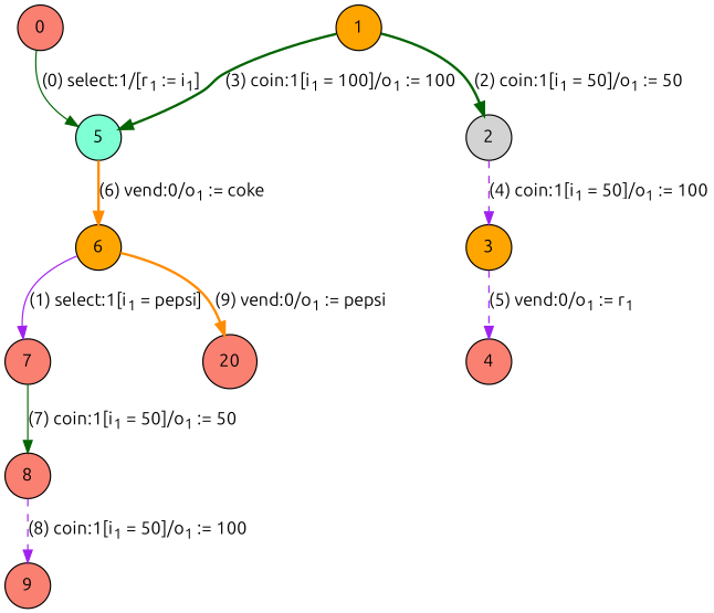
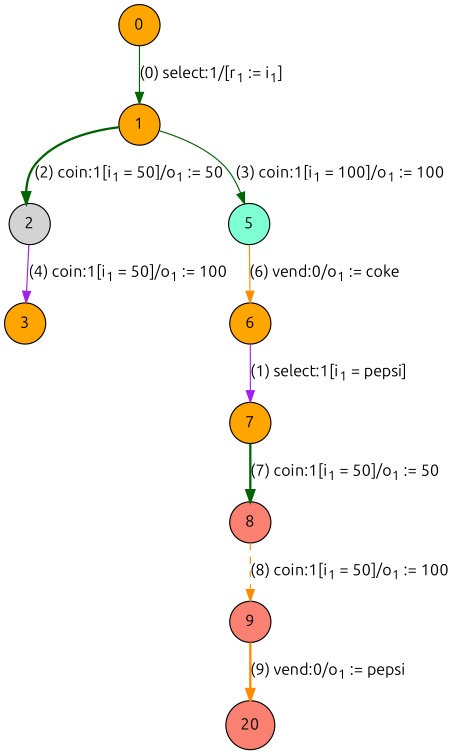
  digraph {
    fontname=Ubuntu
    rankdir=TB
    node [color=black fillcolor=salmon fontname=Ubuntu shape=circle style=filled]
    edge [color=darkgreen fontname=Ubuntu style=solid]
-   0
+   0 [fillcolor=orange]
    1 [fillcolor=orange]
    2 [fillcolor=lightgrey]
    5 [fillcolor=aquamarine]
-   7
+   7 [fillcolor=orange]
    8
    3 [fillcolor=orange]
    6 [fillcolor=orange]
    9
-   4
    n11 [label=20]
-   0 -> 5 [label=<(0) select:1/&#91;r<sub>1</sub> := i<sub>1</sub>&#93;>]
+   0 -> 1 [label=<(0) select:1/&#91;r<sub>1</sub> := i<sub>1</sub>&#93;>]
    1 -> 2 [label=<(2) coin:1&#91;i<sub>1</sub> = 50&#93;/o<sub>1</sub> := 50> style=bold]
-   1 -> 5 [label=<(3) coin:1&#91;i<sub>1</sub> = 100&#93;/o<sub>1</sub> := 100> style=bold]
-   2 -> 3 [color=purple label=<(4) coin:1&#91;i<sub>1</sub> = 50&#93;/o<sub>1</sub> := 100> style=dashed]
-   5 -> 6 [color=darkorange label=<(6) vend:0/o<sub>1</sub> := coke> style=bold]
-   7 -> 8 [label=<(7) coin:1&#91;i<sub>1</sub> = 50&#93;/o<sub>1</sub> := 50>]
-   8 -> 9 [color=purple label=<(8) coin:1&#91;i<sub>1</sub> = 50&#93;/o<sub>1</sub> := 100> style=dashed]
-   3 -> 4 [color=purple label=<(5) vend:0/o<sub>1</sub> := r<sub>1</sub>> style=dashed]
+   1 -> 5 [label=<(3) coin:1&#91;i<sub>1</sub> = 100&#93;/o<sub>1</sub> := 100>]
+   2 -> 3 [color=purple label=<(4) coin:1&#91;i<sub>1</sub> = 50&#93;/o<sub>1</sub> := 100>]
+   5 -> 6 [color=darkorange label=<(6) vend:0/o<sub>1</sub> := coke>]
+   7 -> 8 [label=<(7) coin:1&#91;i<sub>1</sub> = 50&#93;/o<sub>1</sub> := 50> style=bold]
+   8 -> 9 [color=darkorange label=<(8) coin:1&#91;i<sub>1</sub> = 50&#93;/o<sub>1</sub> := 100> style=dashed]
    6 -> 7 [color=purple label=<(1) select:1&#91;i<sub>1</sub> = pepsi&#93;>]
-   6 -> n11 [color=darkorange label=<(9) vend:0/o<sub>1</sub> := pepsi> style=bold]
+   9 -> n11 [color=darkorange label=<(9) vend:0/o<sub>1</sub> := pepsi> style=bold]
  }
